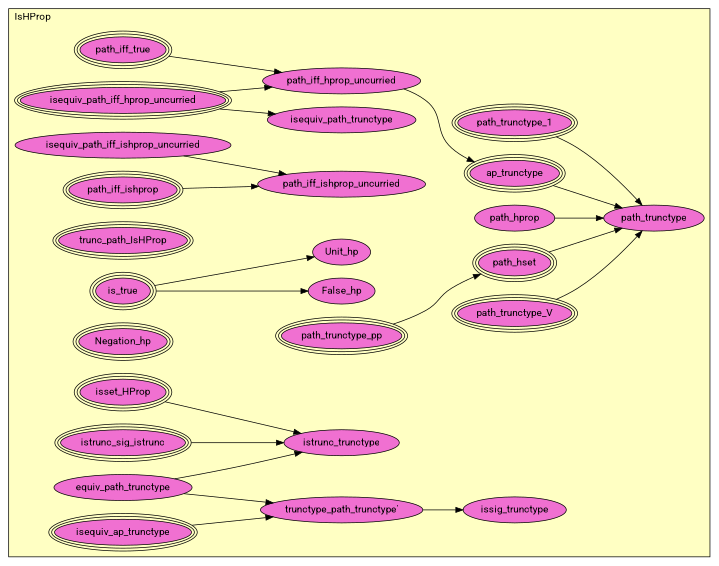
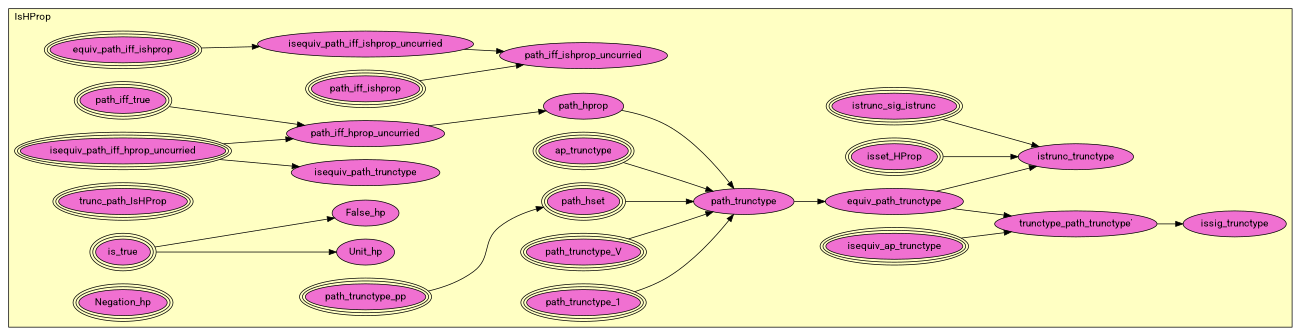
  digraph {
    fontname=Roboto
    rankdir=LR
    node [fillcolor="#F070D1" fontname=Roboto peripheries=3 style=filled]
    edge [fontname=Roboto]
+   n1 [label=equiv_path_iff_ishprop]
    n2 [label=path_iff_true]
    n3 [label=path_iff_ishprop]
    n4 [label=isequiv_path_iff_hprop_uncurried]
    n5 [label=isequiv_path_iff_ishprop_uncurried peripheries=""]
    n6 [label=path_iff_hprop_uncurried peripheries=""]
    n7 [label=path_iff_ishprop_uncurried peripheries=""]
    n8 [label=trunc_path_IsHProp]
    n9 [label=is_true]
    n10 [label=Negation_hp]
    n11 [label=False_hp peripheries=""]
    n12 [label=Unit_hp peripheries=""]
    n13 [label=istrunc_sig_istrunc]
    n14 [label=isset_HProp]
    n15 [label=istrunc_trunctype peripheries=""]
    n16 [label=path_hprop peripheries=""]
    n17 [label=path_hset]
    n18 [label=ap_trunctype]
    n19 [label=path_trunctype_pp]
    n20 [label=path_trunctype_V]
    n21 [label=path_trunctype_1]
    n22 [label=isequiv_path_trunctype peripheries=""]
    n23 [label=path_trunctype peripheries=""]
    n24 [label=equiv_path_trunctype peripheries=""]
    n25 [label=isequiv_ap_trunctype]
    n26 [label="trunctype_path_trunctype'" peripheries=""]
    n27 [label=issig_trunctype peripheries=""]
    subgraph cluster_1 {
      fillcolor="#FFFFC3"
      label=IsHProp
      labeljust=l
      style=filled
+     n1
      n2
      n3
      n4
      n5
      n6
      n7
      n8
      n9
      n10
      n11
      n12
      n13
      n14
      n15
      n16
      n17
      n18
      n19
      n20
      n21
      n22
      n23
      n24
      n25
      n26
      n27
    }
+   n1 -> n5
    n2 -> n6
    n3 -> n7
    n4 -> n6
    n4 -> n22
    n5 -> n7
-   n6 -> n18
+   n6 -> n16
    n9 -> n11
    n9 -> n12
    n13 -> n15
    n14 -> n15
    n16 -> n23
    n17 -> n23
    n18 -> n23
    n19 -> n17
    n20 -> n23
    n21 -> n23
+   n23 -> n24
    n24 -> n15
    n24 -> n26
    n25 -> n26
    n26 -> n27
  }
